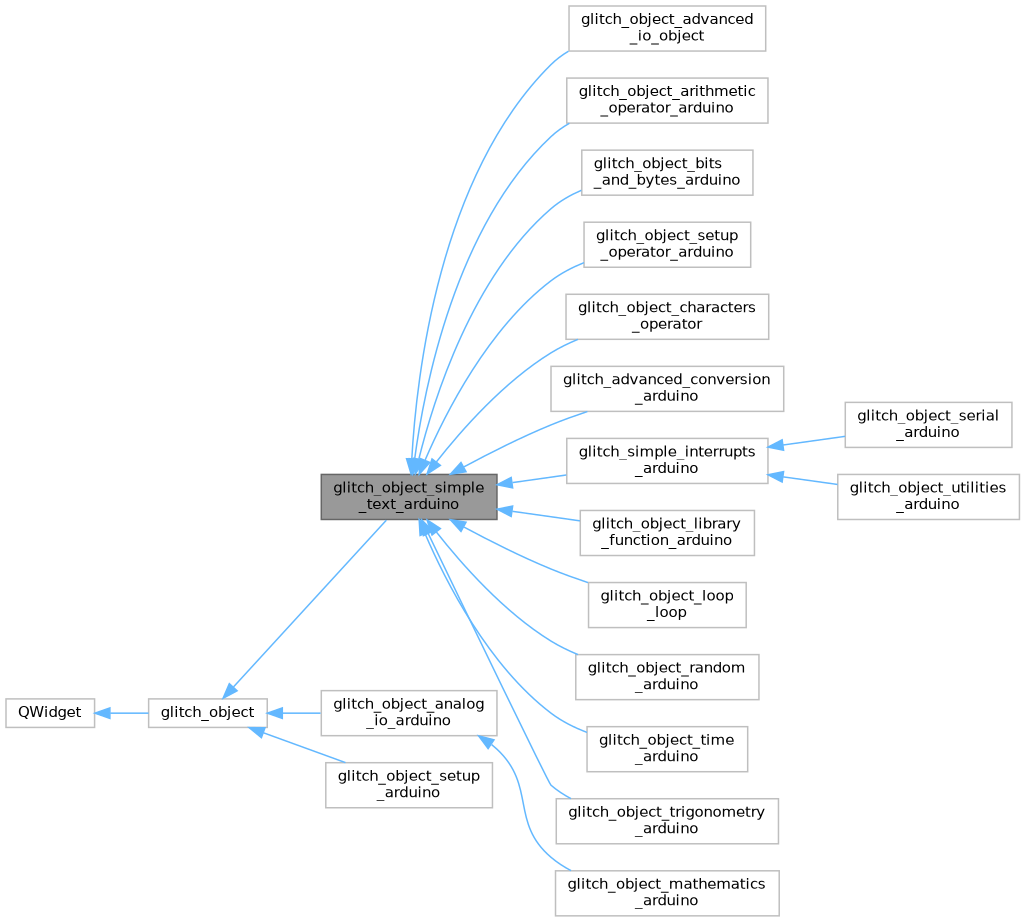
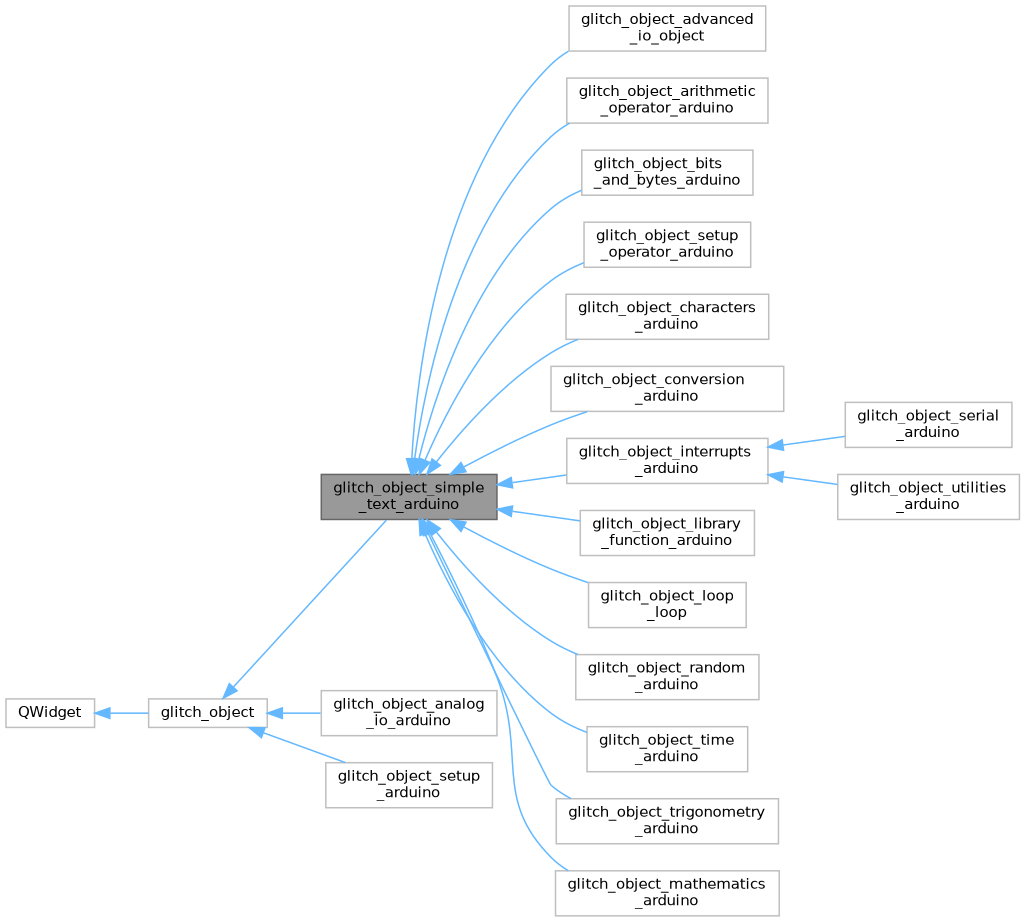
  digraph {
    rankdir=LR
    node [color=grey75 fillcolor=white fontname=Helvetica fontsize=10 shape=box style=filled]
    edge [color=steelblue1 dir=back fontname=Helvetica fontsize=10 labelfontname=Helvetica labelfontsize=10 style=solid]
    n1 [color=gray40 fillcolor=grey60 fontcolor=black height=0.2 label="glitch_object_simple\l_text_arduino" width=0.4]
    n2 [height=0.2 label="glitch_object_advanced\l_io_object" width=0.4]
    n3 [height=0.2 label="glitch_object_arithmetic\l_operator_arduino" width=0.4]
    n4 [height=0.2 label="glitch_object_bits\l_and_bytes_arduino" width=0.4]
    n5 [height=0.2 label="glitch_object_setup\l_operator_arduino" width=0.4]
-   n6 [height=0.2 label="glitch_object_characters\l_operator" width=0.4]
-   n7 [height=0.2 label="glitch_advanced_conversion\l_arduino" width=0.4]
-   n8 [height=0.2 label="glitch_simple_interrupts\l_arduino" width=0.4]
+   n6 [height=0.2 label="glitch_object_characters\l_arduino" width=0.4]
+   n7 [height=0.2 label="glitch_object_conversion\l_arduino" width=0.4]
+   n8 [height=0.2 label="glitch_object_interrupts\l_arduino" width=0.4]
    n9 [height=0.2 label="glitch_object_library\l_function_arduino" width=0.4]
    n10 [height=0.2 label="glitch_object_loop\l_loop" width=0.4]
    n11 [height=0.2 label="glitch_object_mathematics\l_arduino" width=0.4]
    n12 [height=0.2 label="glitch_object_random\l_arduino" width=0.4]
    n13 [height=0.2 label="glitch_object_time\l_arduino" width=0.4]
    n14 [height=0.2 label="glitch_object_trigonometry\l_arduino" width=0.4]
    n15 [height=0.2 label="glitch_object_analog\l_io_arduino" width=0.4]
    n16 [height=0.2 label="glitch_object_serial\l_arduino" width=0.4]
    n17 [height=0.2 label="glitch_object_utilities\l_arduino" width=0.4]
    n18 [height=0.2 label="glitch_object_setup\l_arduino" width=0.4]
    n19 [height=0.2 label=glitch_object width=0.4]
    n20 [height=0.2 label=QWidget width=0.4]
    n1 -> n2
    n1 -> n3
    n1 -> n4
    n1 -> n5
    n1 -> n6
    n1 -> n7
    n1 -> n8
    n1 -> n9
    n1 -> n10
-   n15 -> n11
+   n1 -> n11
    n1 -> n12
    n1 -> n13
    n1 -> n14
    n8 -> n16
    n8 -> n17
    n19 -> n1
    n19 -> n15
    n19 -> n18
    n20 -> n19
  }
